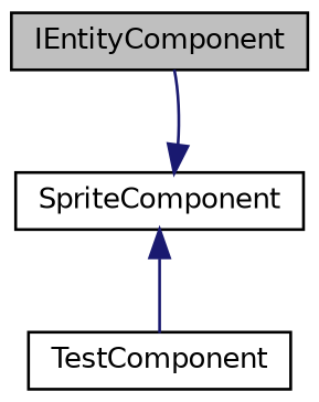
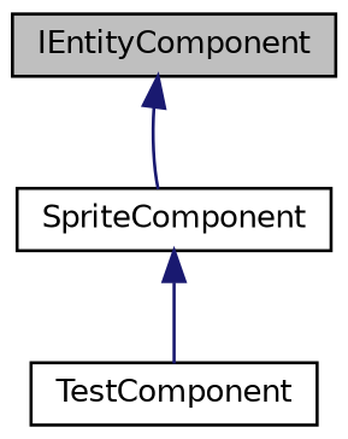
  digraph {
    node [color=black fillcolor=white fontname=Helvetica fontsize=10 shape=record style=filled]
    edge [color=midnightblue dir=back fontname=Helvetica fontsize=10 labelfontname=Helvetica labelfontsize=10 style=solid]
    n1 [fillcolor=grey75 fontcolor=black height=0.2 label=IEntityComponent width=0.4]
    n2 [height=0.2 label=SpriteComponent width=0.4]
    n3 [height=0.2 label=TestComponent width=0.4]
-   n2 -> n1
+   n1 -> n2
    n2 -> n3
  }
